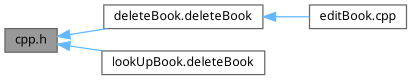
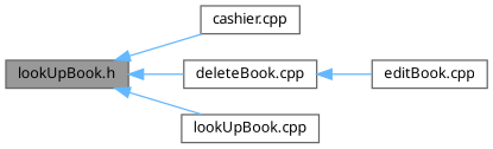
  digraph {
    fontname="Noto Sans"
    rankdir=LR
    node [color=grey40 fillcolor=white fontname="Noto Sans" fontsize=10 shape=box style=filled]
    edge [color=steelblue1 dir=back fontname="Noto Sans" fontsize=10 labelfontname=Helvetica labelfontsize=10 style=solid]
-   n1 [color=gray40 fillcolor=grey60 fontcolor=black height=0.2 label="cpp.h" width=0.4]
-   n3 [height=0.2 label="deleteBook.deleteBook" width=0.4]
-   n4 [height=0.2 label="lookUpBook.deleteBook" width=0.4]
+   n1 [color=gray40 fillcolor=grey60 fontcolor=black height=0.2 label="lookUpBook.h" width=0.4]
+   n2 [height=0.2 label="cashier.cpp" width=0.4]
+   n3 [height=0.2 label="deleteBook.cpp" width=0.4]
+   n4 [height=0.2 label="lookUpBook.cpp" width=0.4]
    n5 [height=0.2 label="editBook.cpp" width=0.4]
+   n1 -> n2
    n1 -> n3
    n1 -> n4
    n3 -> n5
  }
